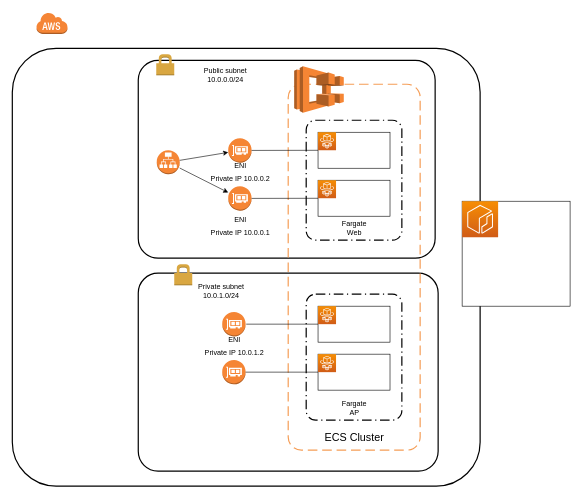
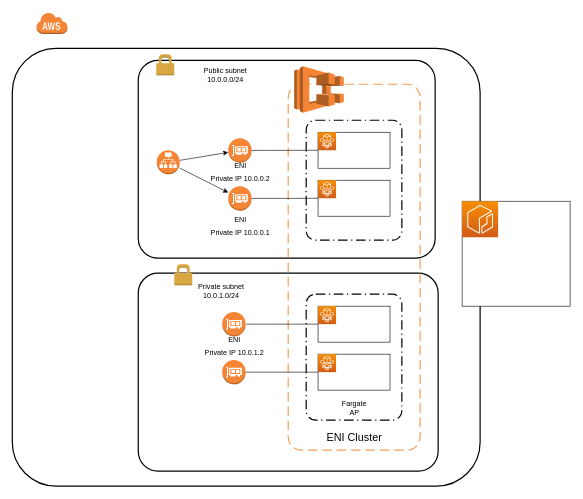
  <mxCell id="0" />
  <mxCell id="1" parent="0" />
  <mxCell id="2" value="" style="rounded=1;arcSize=10;dashed=0;fillColor=none;gradientColor=none;strokeWidth=2;fontSize=18;" parent="1" vertex="1"><mxGeometry x="230" y="100" width="495" height="330" as="geometry" /></mxCell>
  <mxCell id="3" value="" style="rounded=1;arcSize=10;dashed=0;fillColor=none;gradientColor=none;strokeWidth=2;fontSize=18;" parent="1" vertex="1"><mxGeometry x="230" y="455" width="500" height="330" as="geometry" /></mxCell>
  <mxCell id="4" value="" style="rounded=1;arcSize=10;dashed=1;strokeColor=#F59D56;fillColor=none;gradientColor=none;dashPattern=8 4;strokeWidth=2;" parent="1" vertex="1"><mxGeometry x="480" y="140" width="220" height="610" as="geometry" /></mxCell>
  <mxCell id="5" value="" style="rounded=1;arcSize=10;dashed=1;fillColor=none;gradientColor=none;dashPattern=8 3 1 3;strokeWidth=2;" parent="1" vertex="1"><mxGeometry x="510" y="490" width="159.5" height="210" as="geometry" /></mxCell>
  <mxCell id="6" value="" style="rounded=1;arcSize=10;dashed=1;fillColor=none;gradientColor=none;dashPattern=8 3 1 3;strokeWidth=2;" parent="1" vertex="1"><mxGeometry x="510" y="200" width="159.5" height="200" as="geometry" /></mxCell>
  <mxCell id="7" value="" style="outlineConnect=0;dashed=0;verticalLabelPosition=bottom;verticalAlign=top;align=center;html=1;shape=mxgraph.aws3.ecs;fillColor=#F58534;gradientColor=none;" parent="1" vertex="1"><mxGeometry x="490" y="110" width="82.67" height="77.5" as="geometry" /></mxCell>
  <mxCell id="8" value="" style="rounded=0;whiteSpace=wrap;html=1;" parent="1" vertex="1"><mxGeometry x="529.75" y="510" width="120" height="60" as="geometry" /></mxCell>
  <mxCell id="9" value="" style="sketch=0;points=[[0,0,0],[0.25,0,0],[0.5,0,0],[0.75,0,0],[1,0,0],[0,1,0],[0.25,1,0],[0.5,1,0],[0.75,1,0],[1,1,0],[0,0.25,0],[0,0.5,0],[0,0.75,0],[1,0.25,0],[1,0.5,0],[1,0.75,0]];outlineConnect=0;fontColor=#232F3E;gradientColor=#F78E04;gradientDirection=north;fillColor=#D05C17;strokeColor=#ffffff;dashed=0;verticalLabelPosition=bottom;verticalAlign=top;align=center;html=1;fontSize=12;fontStyle=0;aspect=fixed;shape=mxgraph.aws4.resourceIcon;resIcon=mxgraph.aws4.fargate;" parent="1" vertex="1"><mxGeometry x="529.75" y="510" width="30" height="30" as="geometry" /></mxCell>
  <mxCell id="10" value="" style="rounded=0;whiteSpace=wrap;html=1;" parent="1" vertex="1"><mxGeometry x="529.75" y="300" width="120" height="60" as="geometry" /></mxCell>
  <mxCell id="11" value="" style="sketch=0;points=[[0,0,0],[0.25,0,0],[0.5,0,0],[0.75,0,0],[1,0,0],[0,1,0],[0.25,1,0],[0.5,1,0],[0.75,1,0],[1,1,0],[0,0.25,0],[0,0.5,0],[0,0.75,0],[1,0.25,0],[1,0.5,0],[1,0.75,0]];outlineConnect=0;fontColor=#232F3E;gradientColor=#F78E04;gradientDirection=north;fillColor=#D05C17;strokeColor=#ffffff;dashed=0;verticalLabelPosition=bottom;verticalAlign=top;align=center;html=1;fontSize=12;fontStyle=0;aspect=fixed;shape=mxgraph.aws4.resourceIcon;resIcon=mxgraph.aws4.fargate;" parent="1" vertex="1"><mxGeometry x="529.75" y="300" width="30" height="30" as="geometry" /></mxCell>
  <mxCell id="12" value="" style="rounded=0;whiteSpace=wrap;html=1;" parent="1" vertex="1"><mxGeometry x="529.75" y="220" width="120" height="60" as="geometry" /></mxCell>
  <mxCell id="13" value="" style="sketch=0;points=[[0,0,0],[0.25,0,0],[0.5,0,0],[0.75,0,0],[1,0,0],[0,1,0],[0.25,1,0],[0.5,1,0],[0.75,1,0],[1,1,0],[0,0.25,0],[0,0.5,0],[0,0.75,0],[1,0.25,0],[1,0.5,0],[1,0.75,0]];outlineConnect=0;fontColor=#232F3E;gradientColor=#F78E04;gradientDirection=north;fillColor=#D05C17;strokeColor=#ffffff;dashed=0;verticalLabelPosition=bottom;verticalAlign=top;align=center;html=1;fontSize=12;fontStyle=0;aspect=fixed;shape=mxgraph.aws4.resourceIcon;resIcon=mxgraph.aws4.fargate;" parent="1" vertex="1"><mxGeometry x="529.75" y="220" width="30" height="30" as="geometry" /></mxCell>
  <mxCell id="14" value="" style="rounded=0;whiteSpace=wrap;html=1;" parent="1" vertex="1"><mxGeometry x="529.75" y="590" width="120" height="60" as="geometry" /></mxCell>
  <mxCell id="15" value="" style="sketch=0;points=[[0,0,0],[0.25,0,0],[0.5,0,0],[0.75,0,0],[1,0,0],[0,1,0],[0.25,1,0],[0.5,1,0],[0.75,1,0],[1,1,0],[0,0.25,0],[0,0.5,0],[0,0.75,0],[1,0.25,0],[1,0.5,0],[1,0.75,0]];outlineConnect=0;fontColor=#232F3E;gradientColor=#F78E04;gradientDirection=north;fillColor=#D05C17;strokeColor=#ffffff;dashed=0;verticalLabelPosition=bottom;verticalAlign=top;align=center;html=1;fontSize=12;fontStyle=0;aspect=fixed;shape=mxgraph.aws4.resourceIcon;resIcon=mxgraph.aws4.fargate;" parent="1" vertex="1"><mxGeometry x="529.75" y="590" width="30" height="30" as="geometry" /></mxCell>
  <mxCell id="16" value="Fargate&lt;br&gt;AP" style="text;html=1;align=center;verticalAlign=middle;resizable=0;points=[];autosize=1;strokeColor=none;fillColor=none;" parent="1" vertex="1"><mxGeometry x="560" y="665" width="60" height="30" as="geometry" /></mxCell>
- <mxCell id="17" value="Fargate&lt;br&gt;Web" style="text;html=1;align=center;verticalAlign=middle;resizable=0;points=[];autosize=1;strokeColor=none;fillColor=none;" parent="1" vertex="1"><mxGeometry x="560" y="365" width="60" height="30" as="geometry" /></mxCell>
- <mxCell id="18" value="&lt;font style=&quot;font-size: 18px&quot;&gt;ECS Cluster&lt;br&gt;&lt;/font&gt;" style="text;html=1;align=center;verticalAlign=middle;resizable=0;points=[];autosize=1;strokeColor=none;fillColor=none;" parent="1" vertex="1"><mxGeometry x="534.75" y="720" width="110" height="20" as="geometry" /></mxCell>
+ <mxCell id="18" value="&lt;font style=&quot;font-size: 18px&quot;&gt;ENI Cluster&lt;br&gt;&lt;/font&gt;" style="text;html=1;align=center;verticalAlign=middle;resizable=0;points=[];autosize=1;strokeColor=none;fillColor=none;" parent="1" vertex="1"><mxGeometry x="534.75" y="720" width="110" height="20" as="geometry" /></mxCell>
  <mxCell id="19" value="" style="dashed=0;html=1;shape=mxgraph.aws3.permissions;fillColor=#D9A741;gradientColor=none;dashed=0;fontSize=18;" parent="1" vertex="1"><mxGeometry x="290" y="440" width="30" height="35" as="geometry" /></mxCell>
  <mxCell id="20" value="" style="outlineConnect=0;dashed=0;verticalLabelPosition=bottom;verticalAlign=top;align=center;html=1;shape=mxgraph.aws3.elastic_network_interface;fillColor=#F58534;gradientColor=none;fontSize=18;" parent="1" vertex="1"><mxGeometry x="370" y="599.65" width="39" height="40.7" as="geometry" /></mxCell>
  <mxCell id="21" value="" style="outlineConnect=0;dashed=0;verticalLabelPosition=bottom;verticalAlign=top;align=center;html=1;shape=mxgraph.aws3.elastic_network_interface;fillColor=#F58534;gradientColor=none;fontSize=18;" parent="1" vertex="1"><mxGeometry x="370" y="519.65" width="39" height="40.7" as="geometry" /></mxCell>
  <mxCell id="22" value="Private subnet&lt;br&gt;10.0.1.0/24" style="text;html=1;align=center;verticalAlign=middle;resizable=0;points=[];autosize=1;strokeColor=none;fillColor=none;fontSize=12;" parent="1" vertex="1"><mxGeometry x="322.67" y="470" width="90" height="30" as="geometry" /></mxCell>
  <mxCell id="23" value="&lt;font style=&quot;font-size: 12px&quot;&gt;ENI&lt;br&gt;Private IP&amp;nbsp;10.0.1.2&lt;/font&gt;" style="text;html=1;align=center;verticalAlign=middle;resizable=0;points=[];autosize=1;strokeColor=none;fillColor=none;fontSize=18;" parent="1" vertex="1"><mxGeometry x="334.5" y="549.65" width="110" height="50" as="geometry" /></mxCell>
  <mxCell id="24" value="" style="endArrow=none;html=1;rounded=0;fontSize=12;" parent="1" target="8" edge="1"><mxGeometry width="50" height="50" relative="1" as="geometry"><mxPoint x="410" y="540" as="sourcePoint" /><mxPoint x="460" y="490" as="targetPoint" /></mxGeometry></mxCell>
  <mxCell id="25" value="" style="endArrow=none;html=1;rounded=0;fontSize=12;" parent="1" source="14" target="20" edge="1"><mxGeometry width="50" height="50" relative="1" as="geometry"><mxPoint x="420" y="550" as="sourcePoint" /><mxPoint x="539.75" y="550" as="targetPoint" /></mxGeometry></mxCell>
  <mxCell id="26" value="" style="dashed=0;html=1;shape=mxgraph.aws3.permissions;fillColor=#D9A741;gradientColor=none;dashed=0;fontSize=18;" parent="1" vertex="1"><mxGeometry x="260" y="90" width="30" height="35" as="geometry" /></mxCell>
  <mxCell id="27" value="Public subnet&lt;br&gt;10.0.0.0/24" style="text;html=1;align=center;verticalAlign=middle;resizable=0;points=[];autosize=1;strokeColor=none;fillColor=none;fontSize=12;" parent="1" vertex="1"><mxGeometry x="330" y="110" width="90" height="30" as="geometry" /></mxCell>
  <mxCell id="28" value="" style="outlineConnect=0;dashed=0;verticalLabelPosition=bottom;verticalAlign=top;align=center;html=1;shape=mxgraph.aws3.application_load_balancer;fillColor=#F58534;gradientColor=none;rounded=1;fontFamily=Helvetica;fontSize=18;fontColor=default;strokeColor=default;strokeWidth=2;" parent="1" vertex="1"><mxGeometry x="260.84" y="250" width="38.33" height="40" as="geometry" /></mxCell>
  <mxCell id="29" value="" style="outlineConnect=0;dashed=0;verticalLabelPosition=bottom;verticalAlign=top;align=center;html=1;shape=mxgraph.aws3.elastic_network_interface;fillColor=#F58534;gradientColor=none;fontSize=18;" parent="1" vertex="1"><mxGeometry x="380" y="310" width="39" height="40.7" as="geometry" /></mxCell>
  <mxCell id="30" value="" style="outlineConnect=0;dashed=0;verticalLabelPosition=bottom;verticalAlign=top;align=center;html=1;shape=mxgraph.aws3.elastic_network_interface;fillColor=#F58534;gradientColor=none;fontSize=18;" parent="1" vertex="1"><mxGeometry x="380" y="230" width="39" height="40.7" as="geometry" /></mxCell>
  <mxCell id="31" value="" style="endArrow=none;html=1;rounded=0;fontSize=12;" parent="1" source="10" target="29" edge="1"><mxGeometry width="50" height="50" relative="1" as="geometry"><mxPoint x="539.75" y="330.35" as="sourcePoint" /><mxPoint x="549.75" y="260.35" as="targetPoint" /></mxGeometry></mxCell>
  <mxCell id="32" value="" style="endArrow=none;html=1;rounded=0;fontSize=12;" parent="1" source="12" target="30" edge="1"><mxGeometry width="50" height="50" relative="1" as="geometry"><mxPoint x="549.75" y="340.35" as="sourcePoint" /><mxPoint x="429" y="340.35" as="targetPoint" /></mxGeometry></mxCell>
  <mxCell id="33" value="" style="endArrow=classic;html=1;rounded=0;fontFamily=Helvetica;fontSize=12;fontColor=default;" parent="1" source="28" target="30" edge="1"><mxGeometry width="50" height="50" relative="1" as="geometry"><mxPoint x="300" y="400" as="sourcePoint" /><mxPoint x="350" y="350" as="targetPoint" /></mxGeometry></mxCell>
  <mxCell id="34" value="" style="endArrow=classic;html=1;rounded=0;fontFamily=Helvetica;fontSize=12;fontColor=default;" parent="1" source="28" target="29" edge="1"><mxGeometry width="50" height="50" relative="1" as="geometry"><mxPoint x="309.17" y="276.848" as="sourcePoint" /><mxPoint x="390" y="263.557" as="targetPoint" /></mxGeometry></mxCell>
  <mxCell id="35" value="&lt;font style=&quot;font-size: 12px&quot;&gt;ENI&lt;br&gt;Private IP&amp;nbsp;10.0.0.2&lt;/font&gt;" style="text;html=1;align=center;verticalAlign=middle;resizable=0;points=[];autosize=1;strokeColor=none;fillColor=none;fontSize=18;" parent="1" vertex="1"><mxGeometry x="344.5" y="260" width="110" height="50" as="geometry" /></mxCell>
  <mxCell id="36" value="&lt;font style=&quot;font-size: 12px&quot;&gt;ENI&lt;br&gt;Private IP&amp;nbsp;10.0.0.1&lt;/font&gt;" style="text;html=1;align=center;verticalAlign=middle;resizable=0;points=[];autosize=1;strokeColor=none;fillColor=none;fontSize=18;" parent="1" vertex="1"><mxGeometry x="344.5" y="350" width="110" height="50" as="geometry" /></mxCell>
  <mxCell id="37" value="" style="rounded=1;arcSize=10;dashed=0;fillColor=none;gradientColor=none;strokeWidth=2;" vertex="1" parent="1"><mxGeometry x="20" y="80" width="780" height="730" as="geometry" /></mxCell>
  <mxCell id="38" value="" style="dashed=0;html=1;shape=mxgraph.aws3.cloud;fillColor=#F58536;gradientColor=none;dashed=0;" vertex="1" parent="1"><mxGeometry x="60" y="20" width="52" height="36" as="geometry" /></mxCell>
  <mxCell id="39" value="" style="rounded=0;whiteSpace=wrap;html=1;" vertex="1" parent="1"><mxGeometry x="770" y="335" width="180" height="175" as="geometry" /></mxCell>
  <mxCell id="40" value="" style="sketch=0;points=[[0,0,0],[0.25,0,0],[0.5,0,0],[0.75,0,0],[1,0,0],[0,1,0],[0.25,1,0],[0.5,1,0],[0.75,1,0],[1,1,0],[0,0.25,0],[0,0.5,0],[0,0.75,0],[1,0.25,0],[1,0.5,0],[1,0.75,0]];outlineConnect=0;fontColor=#232F3E;gradientColor=#F78E04;gradientDirection=north;fillColor=#D05C17;strokeColor=#ffffff;dashed=0;verticalLabelPosition=bottom;verticalAlign=top;align=center;html=1;fontSize=12;fontStyle=0;aspect=fixed;shape=mxgraph.aws4.resourceIcon;resIcon=mxgraph.aws4.ecr;rotation=0;" vertex="1" parent="1"><mxGeometry x="770" y="335" width="60" height="60" as="geometry" /></mxCell>
